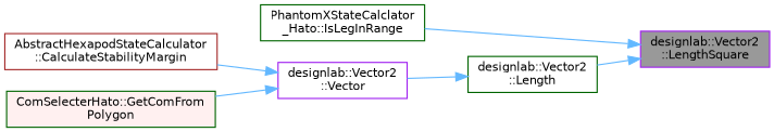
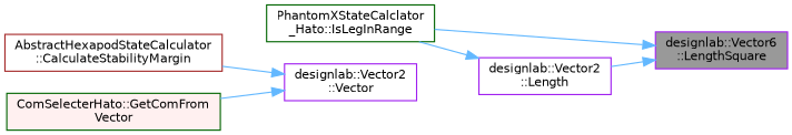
  digraph {
    rankdir=RL
    node [color=purple fillcolor=white fontname=Helvetica fontsize=10 shape=box style=filled]
    edge [color=steelblue1 dir=back fontname=Helvetica fontsize=10 labelfontname=Helvetica labelfontsize=10 style=solid]
-   n1 [fillcolor=grey60 fontcolor=black height=0.2 label="designlab::Vector2\l::LengthSquare" width=0.4]
+   n1 [fillcolor=grey60 fontcolor=black height=0.2 label="designlab::Vector6\l::LengthSquare" width=0.4]
    n2 [color=darkgreen height=0.2 label="PhantomXStateCalclator\l_Hato::IsLegInRange" width=0.4]
-   n3 [color=darkgreen height=0.2 label="designlab::Vector2\l::Length" width=0.4]
+   n3 [height=0.2 label="designlab::Vector2\l::Length" width=0.4]
    n4 [height=0.2 label="designlab::Vector2\l::Vector" width=0.4]
    n5 [color=brown height=0.2 label="AbstractHexapodStateCalculator\l::CalculateStabilityMargin" width=0.4]
-   n6 [color=darkgreen fillcolor="#FFF0F0" height=0.2 label="ComSelecterHato::GetComFrom\lPolygon" width=0.4]
+   n6 [color=darkgreen fillcolor="#FFF0F0" height=0.2 label="ComSelecterHato::GetComFrom\lVector" width=0.4]
    n1 -> n2
    n1 -> n3
-   n3 -> n4
+   n3 -> n2
    n4 -> n5
    n4 -> n6
  }
